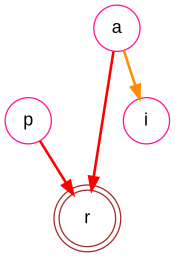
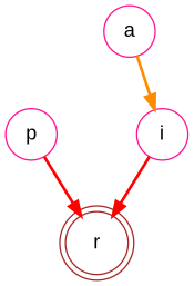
  digraph {
    fontname="Liberation Sans"
    node [color=deeppink fontname="Liberation Sans" shape=circle]
    edge [color=red fontname="Liberation Sans" style=bold]
    r [color=brown shape=doublecircle]
    p
    a
    i
    p -> r
    a -> i [color=darkorange]
-   a -> r
+   i -> r
  }
